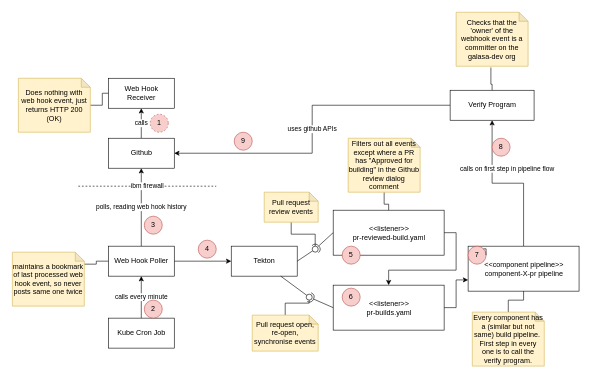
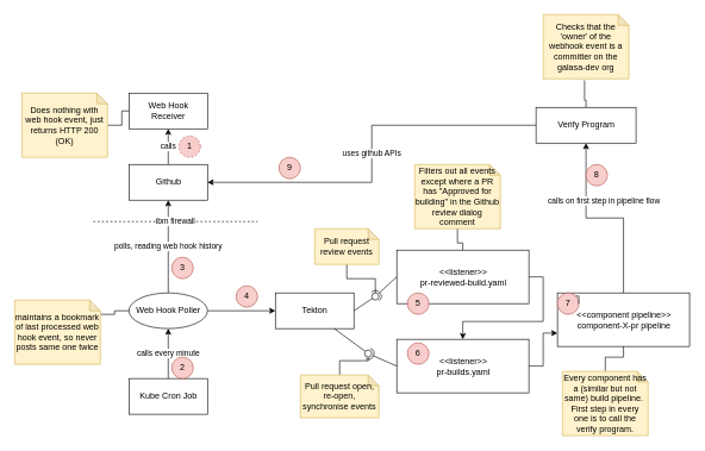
  <mxCell id="0" />
  <mxCell id="1" parent="0" />
  <mxCell id="2" value="calls" style="edgeStyle=orthogonalEdgeStyle;rounded=0;orthogonalLoop=1;jettySize=auto;html=1;exitX=0.5;exitY=0;exitDx=0;exitDy=0;entryX=0.5;entryY=1;entryDx=0;entryDy=0;" edge="1" parent="1" source="3" target="4"><mxGeometry relative="1" as="geometry" /></mxCell>
  <mxCell id="3" value="Github" style="html=1;" vertex="1" parent="1"><mxGeometry x="180" y="230" width="110" height="50" as="geometry" /></mxCell>
  <mxCell id="4" value="Web Hook &lt;br&gt;Receiver" style="html=1;" vertex="1" parent="1"><mxGeometry x="180" y="130" width="110" height="50" as="geometry" /></mxCell>
  <mxCell id="5" value="polls, reading web hook history" style="edgeStyle=orthogonalEdgeStyle;rounded=0;orthogonalLoop=1;jettySize=auto;html=1;exitX=0.5;exitY=0;exitDx=0;exitDy=0;entryX=0.5;entryY=1;entryDx=0;entryDy=0;" edge="1" parent="1" source="7" target="3"><mxGeometry relative="1" as="geometry" /></mxCell>
  <mxCell id="6" value="" style="edgeStyle=orthogonalEdgeStyle;rounded=0;orthogonalLoop=1;jettySize=auto;html=1;" edge="1" parent="1" source="7" target="13"><mxGeometry relative="1" as="geometry" /></mxCell>
- <mxCell id="7" value="Web Hook Poller" style="html=1;" vertex="1" parent="1"><mxGeometry x="180" y="410" width="110" height="50" as="geometry" /></mxCell>
+ <mxCell id="7" value="Web Hook Poller" style="ellipse;html=1;" vertex="1" parent="1"><mxGeometry x="180" y="410" width="110" height="50" as="geometry" /></mxCell>
  <mxCell id="8" value="calls every minute" style="edgeStyle=orthogonalEdgeStyle;rounded=0;orthogonalLoop=1;jettySize=auto;html=1;exitX=0.5;exitY=0;exitDx=0;exitDy=0;entryX=0.5;entryY=1;entryDx=0;entryDy=0;" edge="1" parent="1" source="9" target="7"><mxGeometry relative="1" as="geometry" /></mxCell>
  <mxCell id="9" value="Kube Cron Job" style="html=1;" vertex="1" parent="1"><mxGeometry x="180" y="530" width="110" height="50" as="geometry" /></mxCell>
  <mxCell id="10" value="ibm firewall" style="endArrow=none;dashed=1;html=1;rounded=0;" edge="1" parent="1"><mxGeometry width="50" height="50" relative="1" as="geometry"><mxPoint x="130" y="310" as="sourcePoint" /><mxPoint x="360" y="310" as="targetPoint" /></mxGeometry></mxCell>
  <mxCell id="11" value="" style="edgeStyle=orthogonalEdgeStyle;rounded=0;orthogonalLoop=1;jettySize=auto;html=1;entryX=0;entryY=0.5;entryDx=0;entryDy=0;endArrow=none;endFill=0;" edge="1" parent="1" source="12" target="7"><mxGeometry relative="1" as="geometry"><mxPoint x="440" y="465" as="targetPoint" /><Array as="points"><mxPoint x="160" y="440" /><mxPoint x="160" y="435" /></Array></mxGeometry></mxCell>
  <mxCell id="12" value="maintains a bookmark of last processed web hook event, so never posts same one twice" style="shape=note;whiteSpace=wrap;html=1;backgroundOutline=1;darkOpacity=0.05;size=15;fillColor=#fff2cc;strokeColor=#d6b656;" vertex="1" parent="1"><mxGeometry x="20" y="420" width="120" height="90" as="geometry" /></mxCell>
  <mxCell id="13" value="Tekton" style="html=1;" vertex="1" parent="1"><mxGeometry x="385" y="410" width="110" height="50" as="geometry" /></mxCell>
  <mxCell id="14" style="edgeStyle=orthogonalEdgeStyle;rounded=0;orthogonalLoop=1;jettySize=auto;html=1;entryX=0;entryY=0.5;entryDx=0;entryDy=0;endArrow=none;endFill=0;" edge="1" parent="1" source="15" target="4"><mxGeometry relative="1" as="geometry" /></mxCell>
  <mxCell id="15" value="Does nothing with web hook event, just returns HTTP 200 (OK)" style="shape=note;whiteSpace=wrap;html=1;backgroundOutline=1;darkOpacity=0.05;size=15;fillColor=#fff2cc;strokeColor=#d6b656;" vertex="1" parent="1"><mxGeometry x="30" y="130" width="120" height="90" as="geometry" /></mxCell>
  <mxCell id="16" style="edgeStyle=orthogonalEdgeStyle;rounded=0;orthogonalLoop=1;jettySize=auto;html=1;exitX=1;exitY=0.5;exitDx=0;exitDy=0;endArrow=classic;endFill=1;" edge="1" parent="1" source="17" target="19"><mxGeometry relative="1" as="geometry" /></mxCell>
  <mxCell id="17" value="&amp;lt;&amp;lt;listener&amp;gt;&amp;gt;&lt;br&gt;pr-reviewed-build.yaml" style="html=1;" vertex="1" parent="1"><mxGeometry x="555" y="350" width="185" height="75" as="geometry" /></mxCell>
  <mxCell id="18" style="edgeStyle=orthogonalEdgeStyle;rounded=0;orthogonalLoop=1;jettySize=auto;html=1;exitX=1;exitY=0.5;exitDx=0;exitDy=0;entryX=0;entryY=0.75;entryDx=0;entryDy=0;endArrow=classic;endFill=1;" edge="1" parent="1" source="19" target="33"><mxGeometry relative="1" as="geometry" /></mxCell>
  <mxCell id="19" value="&amp;lt;&amp;lt;listener&amp;gt;&amp;gt;&lt;br&gt;pr-builds.yaml" style="html=1;" vertex="1" parent="1"><mxGeometry x="555" y="475" width="185" height="75" as="geometry" /></mxCell>
  <mxCell id="20" style="edgeStyle=orthogonalEdgeStyle;rounded=0;orthogonalLoop=1;jettySize=auto;html=1;endArrow=none;endFill=0;" edge="1" parent="1" source="21" target="24"><mxGeometry relative="1" as="geometry" /></mxCell>
  <mxCell id="21" value="Pull request review events" style="shape=note;whiteSpace=wrap;html=1;backgroundOutline=1;darkOpacity=0.05;size=15;fillColor=#fff2cc;strokeColor=#d6b656;" vertex="1" parent="1"><mxGeometry x="440" y="320" width="90" height="50" as="geometry" /></mxCell>
  <mxCell id="22" value="" style="rounded=0;orthogonalLoop=1;jettySize=auto;html=1;endArrow=none;endFill=0;sketch=0;sourcePerimeterSpacing=0;targetPerimeterSpacing=0;exitX=1;exitY=0.5;exitDx=0;exitDy=0;" edge="1" target="24" parent="1" source="13"><mxGeometry relative="1" as="geometry"><mxPoint x="470" y="405" as="sourcePoint" /><mxPoint x="520" y="410" as="targetPoint" /></mxGeometry></mxCell>
  <mxCell id="23" value="" style="rounded=0;orthogonalLoop=1;jettySize=auto;html=1;endArrow=halfCircle;endFill=0;entryX=0.5;entryY=0.5;endSize=6;strokeWidth=1;sketch=0;exitX=0;exitY=0.5;exitDx=0;exitDy=0;" edge="1" target="24" parent="1" source="17"><mxGeometry relative="1" as="geometry"><mxPoint x="510" y="405" as="sourcePoint" /></mxGeometry></mxCell>
  <mxCell id="24" value="" style="ellipse;whiteSpace=wrap;html=1;align=center;aspect=fixed;resizable=0;points=[];outlineConnect=0;sketch=0;" vertex="1" parent="1"><mxGeometry x="520" y="410" width="10" height="10" as="geometry" /></mxCell>
  <mxCell id="25" style="edgeStyle=orthogonalEdgeStyle;rounded=0;orthogonalLoop=1;jettySize=auto;html=1;endArrow=none;endFill=0;" edge="1" parent="1" source="26" target="29"><mxGeometry relative="1" as="geometry"><mxPoint x="495" y="540" as="targetPoint" /></mxGeometry></mxCell>
  <mxCell id="26" value="Pull request open, re-open, synchronise events" style="shape=note;whiteSpace=wrap;html=1;backgroundOutline=1;darkOpacity=0.05;size=15;fillColor=#fff2cc;strokeColor=#d6b656;" vertex="1" parent="1"><mxGeometry x="420" y="525" width="110" height="60" as="geometry" /></mxCell>
  <mxCell id="27" value="" style="rounded=0;orthogonalLoop=1;jettySize=auto;html=1;endArrow=none;endFill=0;sketch=0;sourcePerimeterSpacing=0;targetPerimeterSpacing=0;exitX=0.75;exitY=1;exitDx=0;exitDy=0;" edge="1" target="29" parent="1" source="13"><mxGeometry relative="1" as="geometry"><mxPoint x="470" y="385" as="sourcePoint" /></mxGeometry></mxCell>
  <mxCell id="28" value="" style="rounded=0;orthogonalLoop=1;jettySize=auto;html=1;endArrow=halfCircle;endFill=0;entryX=0.5;entryY=0.5;endSize=6;strokeWidth=1;sketch=0;exitX=0;exitY=0.5;exitDx=0;exitDy=0;" edge="1" target="29" parent="1" source="19"><mxGeometry relative="1" as="geometry"><mxPoint x="510" y="385" as="sourcePoint" /></mxGeometry></mxCell>
  <mxCell id="29" value="" style="ellipse;whiteSpace=wrap;html=1;align=center;aspect=fixed;resizable=0;points=[];outlineConnect=0;sketch=0;" vertex="1" parent="1"><mxGeometry x="510" y="490" width="10" height="10" as="geometry" /></mxCell>
  <mxCell id="30" style="edgeStyle=orthogonalEdgeStyle;rounded=0;orthogonalLoop=1;jettySize=auto;html=1;entryX=0.5;entryY=0;entryDx=0;entryDy=0;endArrow=none;endFill=0;" edge="1" parent="1" source="31" target="17"><mxGeometry relative="1" as="geometry" /></mxCell>
  <mxCell id="31" value="Filters out all events except where a PR has &quot;Approved for building&quot; in the Github review dialog comment" style="shape=note;whiteSpace=wrap;html=1;backgroundOutline=1;darkOpacity=0.05;size=15;fillColor=#fff2cc;strokeColor=#d6b656;" vertex="1" parent="1"><mxGeometry x="580" y="230" width="120" height="90" as="geometry" /></mxCell>
  <mxCell id="32" value="calls on first step in pipeline flow" style="edgeStyle=orthogonalEdgeStyle;rounded=0;orthogonalLoop=1;jettySize=auto;html=1;entryX=0.5;entryY=1;entryDx=0;entryDy=0;endArrow=classic;endFill=1;" edge="1" parent="1" source="33" target="37"><mxGeometry x="0.385" y="-25" relative="1" as="geometry"><mxPoint as="offset" /></mxGeometry></mxCell>
  <mxCell id="33" value="&amp;lt;&amp;lt;component pipeline&amp;gt;&amp;gt;&lt;br&gt;component-X-pr pipeline" style="html=1;" vertex="1" parent="1"><mxGeometry x="780" y="410" width="185" height="75" as="geometry" /></mxCell>
  <mxCell id="34" style="edgeStyle=orthogonalEdgeStyle;rounded=0;orthogonalLoop=1;jettySize=auto;html=1;endArrow=none;endFill=0;" edge="1" parent="1" source="35" target="33"><mxGeometry relative="1" as="geometry" /></mxCell>
  <mxCell id="35" value="Every component has a (similar but not same) build pipeline.&amp;nbsp;&lt;br&gt;First step in every one is to call the verify program." style="shape=note;whiteSpace=wrap;html=1;backgroundOutline=1;darkOpacity=0.05;size=15;fillColor=#fff2cc;strokeColor=#d6b656;" vertex="1" parent="1"><mxGeometry x="787" y="520" width="120" height="90" as="geometry" /></mxCell>
  <mxCell id="36" value="uses github APIs" style="edgeStyle=orthogonalEdgeStyle;rounded=0;orthogonalLoop=1;jettySize=auto;html=1;entryX=1;entryY=0.5;entryDx=0;entryDy=0;endArrow=classic;endFill=1;" edge="1" parent="1" source="37" target="3"><mxGeometry relative="1" as="geometry" /></mxCell>
  <mxCell id="37" value="Verify Program" style="html=1;" vertex="1" parent="1"><mxGeometry x="750" y="150" width="140" height="50" as="geometry" /></mxCell>
  <mxCell id="38" style="edgeStyle=orthogonalEdgeStyle;rounded=0;orthogonalLoop=1;jettySize=auto;html=1;entryX=0.5;entryY=0;entryDx=0;entryDy=0;endArrow=none;endFill=0;" edge="1" parent="1" target="37"><mxGeometry relative="1" as="geometry"><mxPoint x="818" y="112" as="sourcePoint" /><Array as="points"><mxPoint x="818" y="140" /><mxPoint x="820" y="140" /></Array></mxGeometry></mxCell>
  <mxCell id="39" value="Checks that the 'owner' of the webhook event is a committer on the galasa-dev org" style="shape=note;whiteSpace=wrap;html=1;backgroundOutline=1;darkOpacity=0.05;size=15;fillColor=#fff2cc;strokeColor=#d6b656;" vertex="1" parent="1"><mxGeometry x="760" y="20" width="120" height="90" as="geometry" /></mxCell>
  <mxCell id="40" value="1" style="ellipse;whiteSpace=wrap;html=1;aspect=fixed;fillColor=#f8cecc;strokeColor=#b85450;dashed=1;" vertex="1" parent="1"><mxGeometry x="250" y="190" width="30" height="30" as="geometry" /></mxCell>
  <mxCell id="41" value="2&lt;span style=&quot;color: rgba(0, 0, 0, 0); font-family: monospace; font-size: 0px; text-align: start;&quot;&gt;%3CmxGraphModel%3E%3Croot%3E%3CmxCell%20id%3D%220%22%2F%3E%3CmxCell%20id%3D%221%22%20parent%3D%220%22%2F%3E%3CmxCell%20id%3D%222%22%20value%3D%221%22%20style%3D%22ellipse%3BwhiteSpace%3Dwrap%3Bhtml%3D1%3Baspect%3Dfixed%3BfillColor%3D%23f8cecc%3BstrokeColor%3D%23b85450%3B%22%20vertex%3D%221%22%20parent%3D%221%22%3E%3CmxGeometry%20x%3D%22170%22%20y%3D%2270%22%20width%3D%2230%22%20height%3D%2230%22%20as%3D%22geometry%22%2F%3E%3C%2FmxCell%3E%3C%2Froot%3E%3C%2FmxGraphModel%3E&lt;/span&gt;" style="ellipse;whiteSpace=wrap;html=1;aspect=fixed;fillColor=#f8cecc;strokeColor=#b85450;" vertex="1" parent="1"><mxGeometry x="240" y="500" width="30" height="30" as="geometry" /></mxCell>
  <mxCell id="42" value="3" style="ellipse;whiteSpace=wrap;html=1;aspect=fixed;fillColor=#f8cecc;strokeColor=#b85450;" vertex="1" parent="1"><mxGeometry x="240" y="360" width="30" height="30" as="geometry" /></mxCell>
  <mxCell id="43" value="4&lt;span style=&quot;color: rgba(0, 0, 0, 0); font-family: monospace; font-size: 0px; text-align: start;&quot;&gt;%3CmxGraphModel%3E%3Croot%3E%3CmxCell%20id%3D%220%22%2F%3E%3CmxCell%20id%3D%221%22%20parent%3D%220%22%2F%3E%3CmxCell%20id%3D%222%22%20value%3D%223%22%20style%3D%22ellipse%3BwhiteSpace%3Dwrap%3Bhtml%3D1%3Baspect%3Dfixed%3BfillColor%3D%23f8cecc%3BstrokeColor%3D%23b85450%3B%22%20vertex%3D%221%22%20parent%3D%221%22%3E%3CmxGeometry%20x%3D%22160%22%20y%3D%22240%22%20width%3D%2230%22%20height%3D%2230%22%20as%3D%22geometry%22%2F%3E%3C%2FmxCell%3E%3C%2Froot%3E%3C%2FmxGraphModel%3E&lt;/span&gt;" style="ellipse;whiteSpace=wrap;html=1;aspect=fixed;fillColor=#f8cecc;strokeColor=#b85450;" vertex="1" parent="1"><mxGeometry x="330" y="400" width="30" height="30" as="geometry" /></mxCell>
  <mxCell id="44" value="5" style="ellipse;whiteSpace=wrap;html=1;aspect=fixed;fillColor=#f8cecc;strokeColor=#b85450;" vertex="1" parent="1"><mxGeometry x="570" y="410" width="30" height="30" as="geometry" /></mxCell>
  <mxCell id="45" value="6" style="ellipse;whiteSpace=wrap;html=1;aspect=fixed;fillColor=#f8cecc;strokeColor=#b85450;" vertex="1" parent="1"><mxGeometry x="570" y="480" width="30" height="30" as="geometry" /></mxCell>
  <mxCell id="46" value="7" style="ellipse;whiteSpace=wrap;html=1;aspect=fixed;fillColor=#f8cecc;strokeColor=#b85450;" vertex="1" parent="1"><mxGeometry x="780" y="410" width="30" height="30" as="geometry" /></mxCell>
  <mxCell id="47" style="edgeStyle=orthogonalEdgeStyle;rounded=0;orthogonalLoop=1;jettySize=auto;html=1;exitX=1;exitY=0;exitDx=0;exitDy=0;entryX=1;entryY=0.5;entryDx=0;entryDy=0;endArrow=none;endFill=0;" edge="1" parent="1" source="46" target="46"><mxGeometry relative="1" as="geometry" /></mxCell>
  <mxCell id="48" value="8" style="ellipse;whiteSpace=wrap;html=1;aspect=fixed;fillColor=#f8cecc;strokeColor=#b85450;" vertex="1" parent="1"><mxGeometry x="820" y="230" width="30" height="30" as="geometry" /></mxCell>
  <mxCell id="49" value="9" style="ellipse;whiteSpace=wrap;html=1;aspect=fixed;fillColor=#f8cecc;strokeColor=#b85450;" vertex="1" parent="1"><mxGeometry x="390" y="220" width="30" height="30" as="geometry" /></mxCell>
